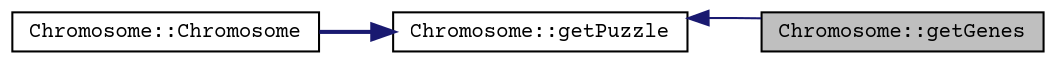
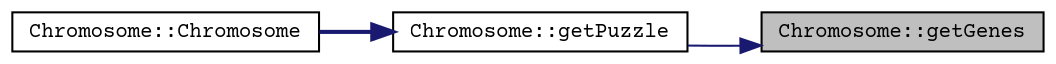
  digraph {
    fontname="Courier Prime"
    rankdir=RL
    node [color=black fillcolor=white fontname="Courier Prime" fontsize=10 shape=box style=filled]
    edge [color=midnightblue dir=back fontname="Courier Prime" fontsize=10 labelfontname=Helvetica labelfontsize=10]
    n1 [fillcolor=grey75 fontcolor=black height=0.2 label="Chromosome::getGenes" width=0.4]
    n2 [height=0.2 label="Chromosome::getPuzzle" width=0.4]
    n3 [height=0.2 label="Chromosome::Chromosome" width=0.4]
-   n2 -> n1 [style=solid]
+   n1 -> n2 [style=solid]
    n2 -> n3 [style=bold]
  }
